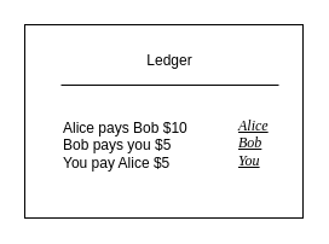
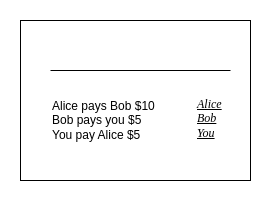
  <mxCell id="0" />
  <mxCell id="1" parent="0" />
  <mxCell id="2" value="" style="group" vertex="1" connectable="0" parent="1"><mxGeometry x="20" y="20" width="230" height="160" as="geometry" /></mxCell>
  <mxCell id="3" value="" style="group" parent="2" vertex="1" connectable="0"><mxGeometry width="230" height="160" as="geometry" /></mxCell>
  <mxCell id="4" value="" style="whiteSpace=wrap;html=1;" parent="3" vertex="1"><mxGeometry width="230" height="160" as="geometry" /></mxCell>
- <mxCell id="5" value="Ledger" style="text;html=1;strokeColor=none;fillColor=none;align=center;verticalAlign=middle;whiteSpace=wrap;rounded=0;" parent="3" vertex="1"><mxGeometry x="100" y="20" width="40" height="20" as="geometry" /></mxCell>
  <mxCell id="6" value="" style="endArrow=none;html=1;" parent="3" edge="1"><mxGeometry width="50" height="50" relative="1" as="geometry"><mxPoint x="30" y="50" as="sourcePoint" /><mxPoint x="210" y="50" as="targetPoint" /></mxGeometry></mxCell>
  <mxCell id="7" value="Alice pays Bob $10&lt;br&gt;Bob pays you $5&lt;br&gt;You pay Alice $5" style="text;html=1;strokeColor=none;fillColor=none;align=left;verticalAlign=middle;whiteSpace=wrap;rounded=0;" parent="3" vertex="1"><mxGeometry x="30" y="75" width="120" height="50" as="geometry" /></mxCell>
  <mxCell id="8" value="Alice&lt;br&gt;Bob&lt;br&gt;You&lt;br&gt;" style="text;html=1;strokeColor=none;fillColor=none;align=left;verticalAlign=middle;whiteSpace=wrap;rounded=0;fontFamily=Comic Sans MS;fontStyle=6" vertex="1" parent="3"><mxGeometry x="175" y="75" width="50" height="45" as="geometry" /></mxCell>
